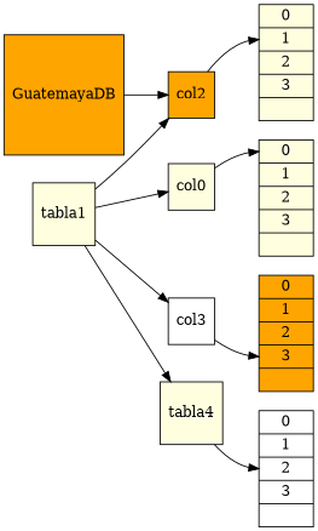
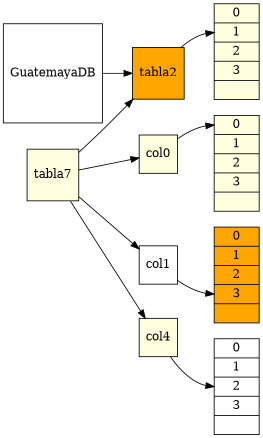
  digraph {
    rankdir=LR
    node [fillcolor=lightyellow shape=square style=filled]
-   GuatemayaDB [fillcolor=orange]
-   n2 [fillcolor=orange label=col2]
+   GuatemayaDB [fillcolor=white]
+   n2 [fillcolor=orange label=tabla2]
    n3 [label=col0]
-   tabla1
-   n5 [fillcolor=white label=col3]
-   n6 [label=tabla4]
+   tabla1 [label=tabla7]
+   n5 [fillcolor=white label=col1]
+   n6 [label=col4]
    n7 [label="<f1> 0 | <f2> 1 | <f3> 2 | <f4> 3 |" shape=record]
    n8 [label="<f1> 0 | <f2> 1 | <f3> 2 | <f4> 3 |" shape=record]
    n9 [fillcolor=orange label="<f1> 0 | <f2> 1 | <f3> 2 | <f4> 3 |" shape=record]
    n10 [fillcolor=white label="<f1> 0 | <f2> 1 | <f3> 2 | <f4> 3 |" shape=record]
    GuatemayaDB -> n2
    n2 -> n8 [headport=f2]
    n3 -> n7 [headport=f1]
    tabla1 -> n2
    tabla1 -> n3
    tabla1 -> n5
    tabla1 -> n6
    n5 -> n9 [headport=f4]
    n6 -> n10 [headport=f3]
  }
